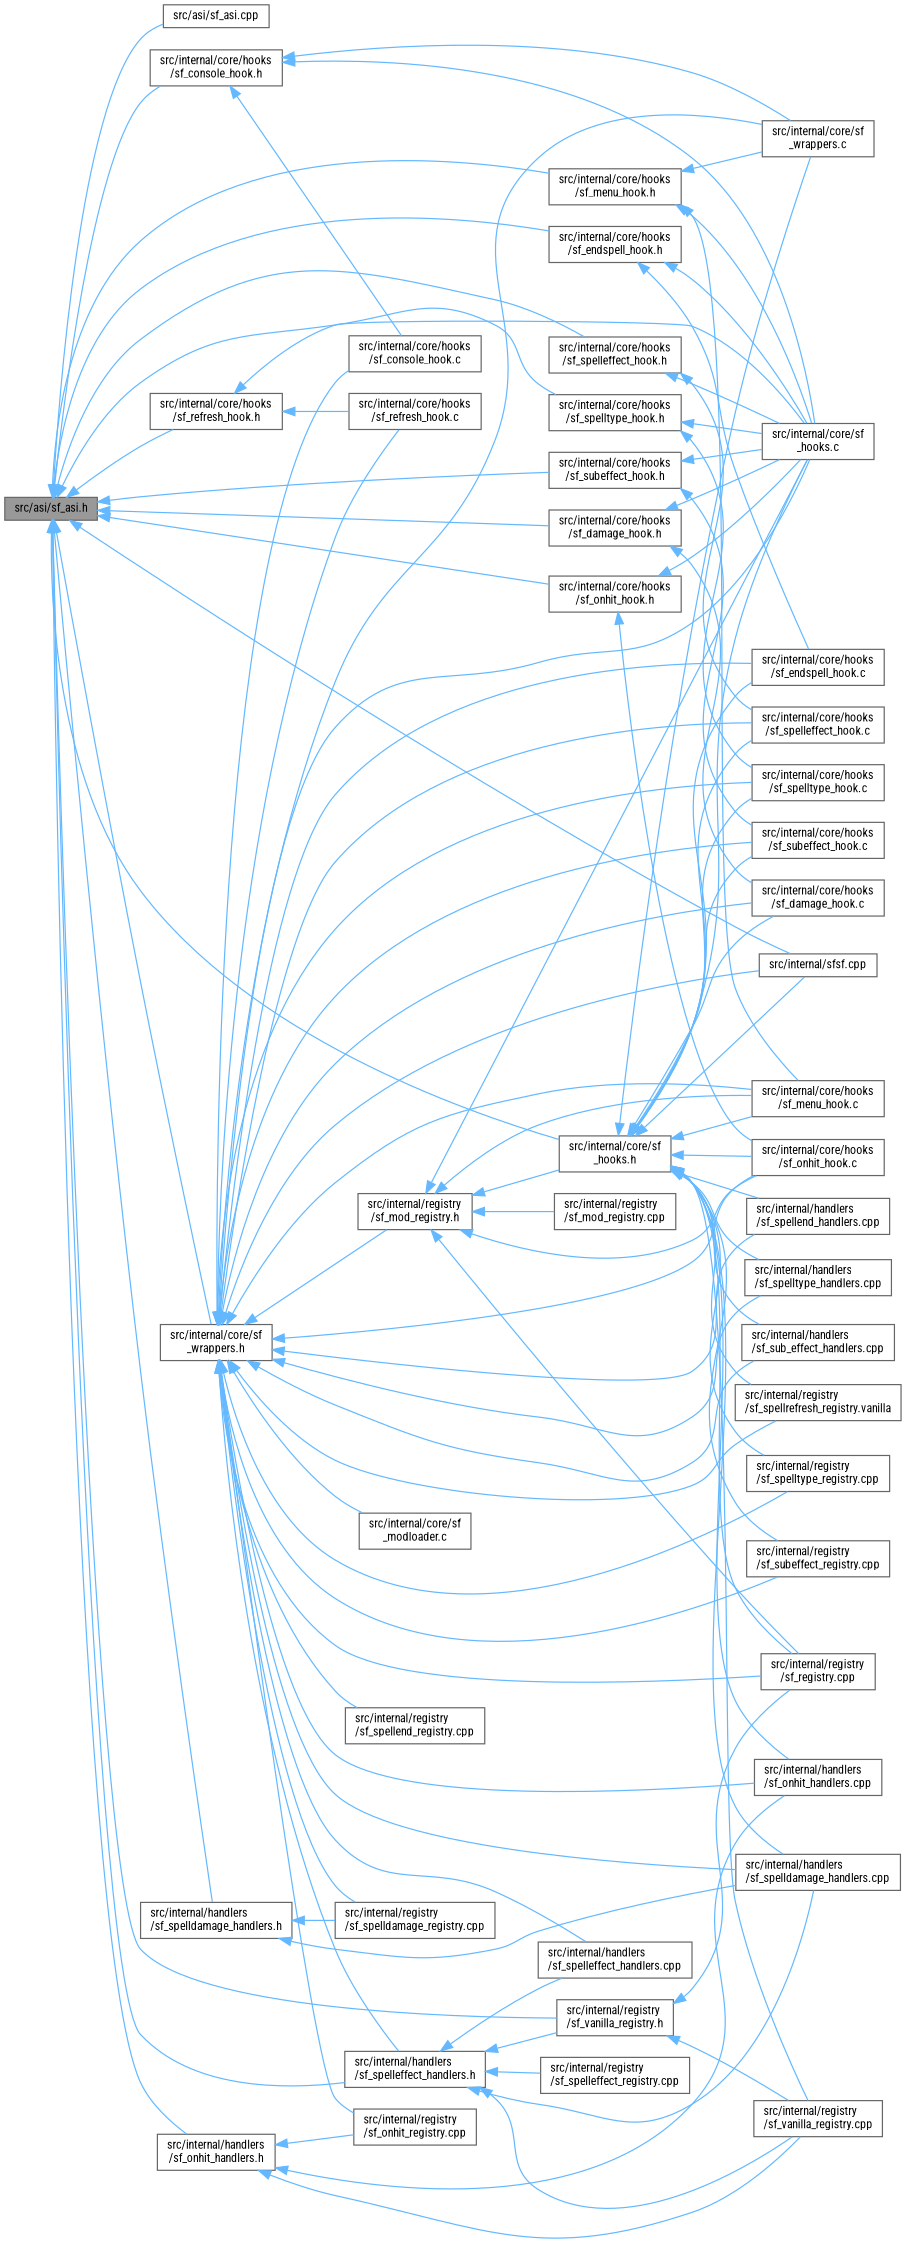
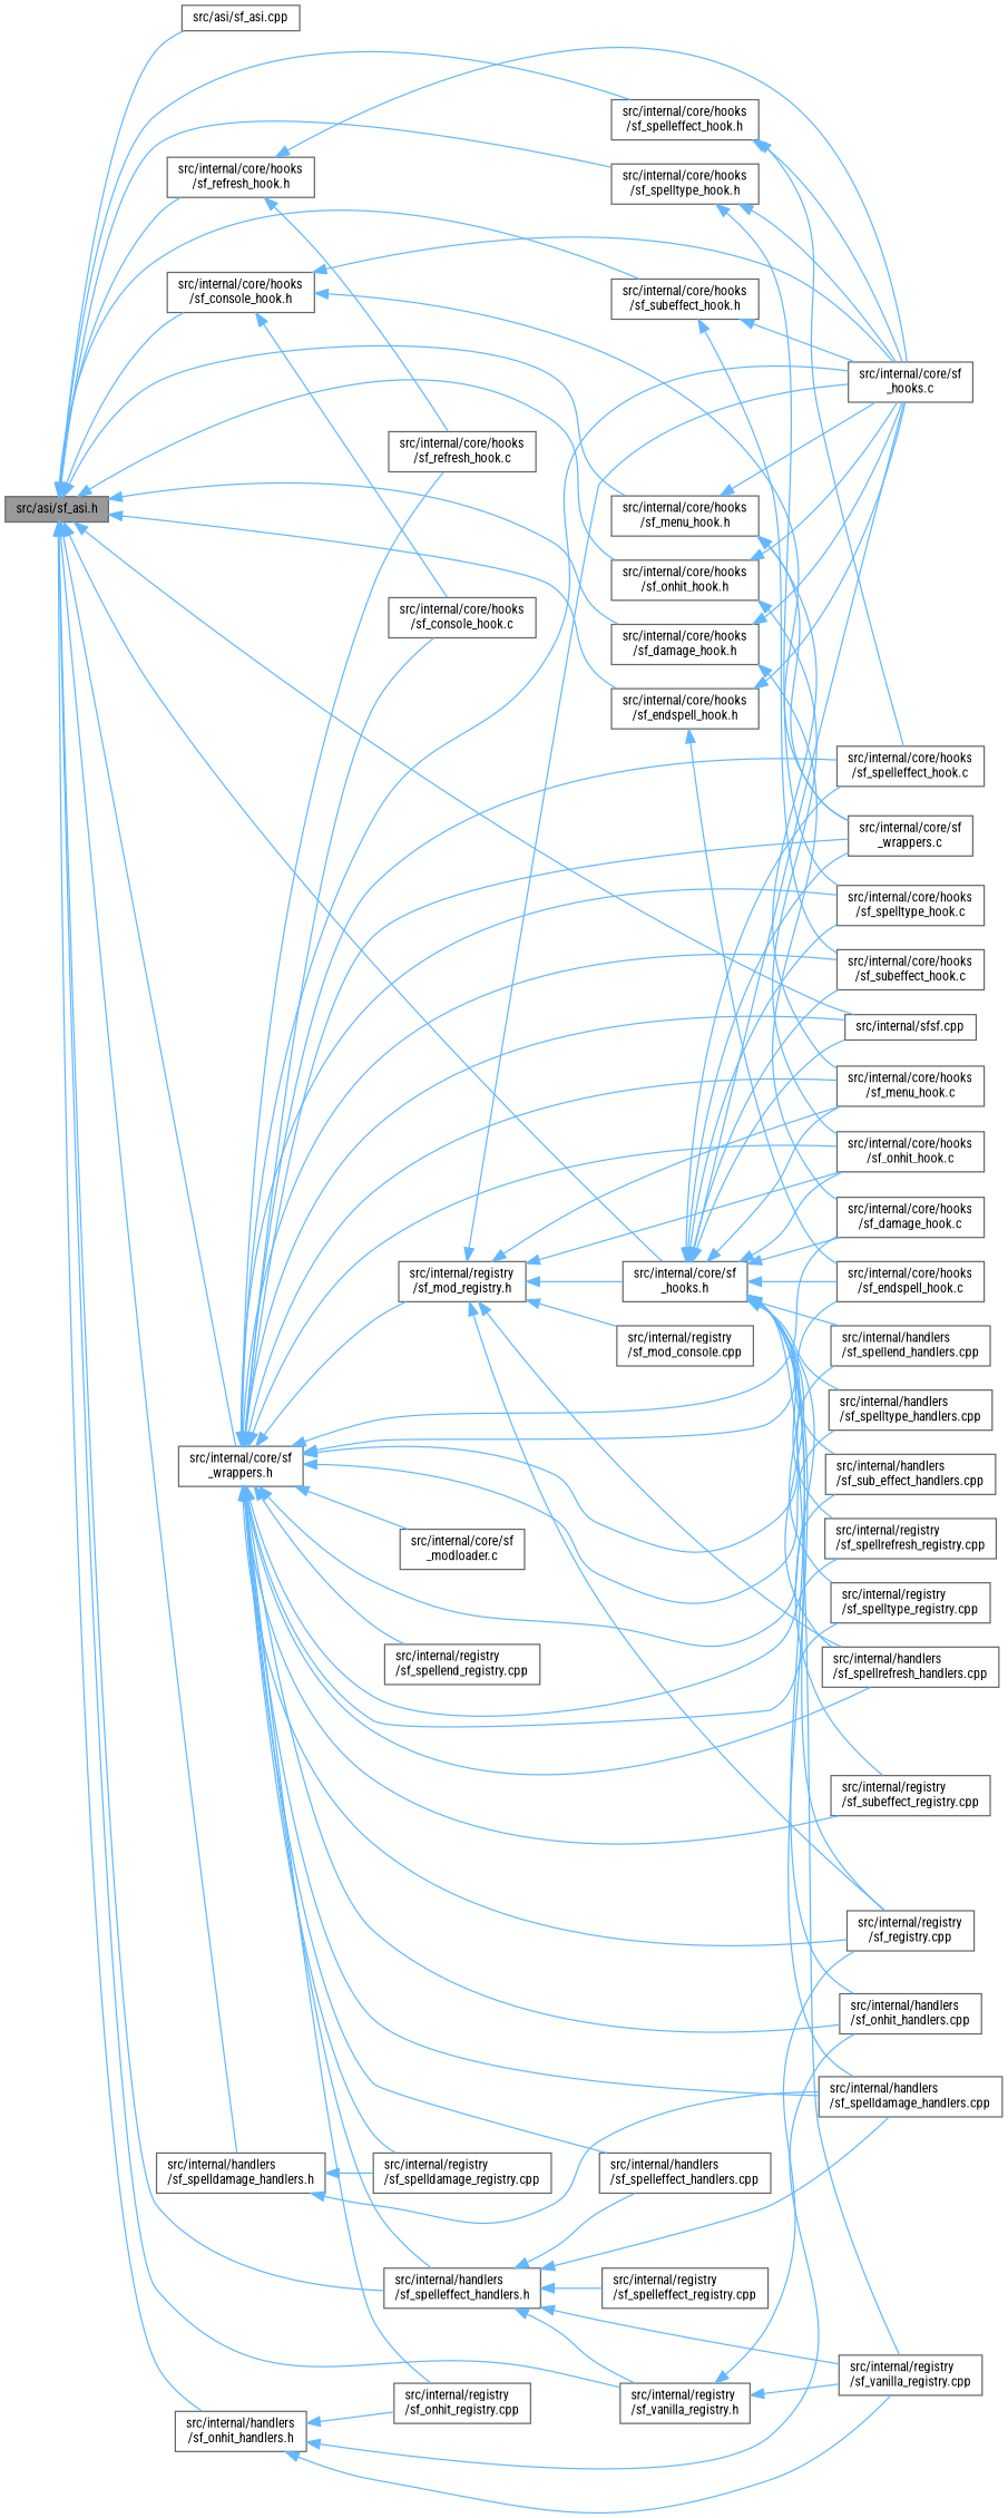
  digraph {
    fontname="Roboto Condensed"
    rankdir=LR
    node [color=grey40 fillcolor=white fontname="Roboto Condensed" fontsize=10 shape=box style=filled]
    edge [color=steelblue1 dir=back fontname="Roboto Condensed" fontsize=10 labelfontname=Helvetica labelfontsize=10 style=solid]
    n1 [color=gray40 fillcolor=grey60 fontcolor=black height=0.2 label="src/asi/sf_asi.h" width=0.4]
    n2 [height=0.2 label="src/asi/sf_asi.cpp" width=0.4]
    n3 [height=0.2 label="src/internal/core/hooks\l/sf_console_hook.h" width=0.4]
    n4 [height=0.2 label="src/internal/core/hooks\l/sf_damage_hook.h" width=0.4]
    n5 [height=0.2 label="src/internal/core/hooks\l/sf_endspell_hook.h" width=0.4]
    n6 [height=0.2 label="src/internal/core/hooks\l/sf_menu_hook.h" width=0.4]
    n7 [height=0.2 label="src/internal/core/hooks\l/sf_onhit_hook.h" width=0.4]
    n8 [height=0.2 label="src/internal/core/hooks\l/sf_refresh_hook.h" width=0.4]
    n9 [height=0.2 label="src/internal/core/hooks\l/sf_spelleffect_hook.h" width=0.4]
    n10 [height=0.2 label="src/internal/core/hooks\l/sf_spelltype_hook.h" width=0.4]
    n11 [height=0.2 label="src/internal/core/hooks\l/sf_subeffect_hook.h" width=0.4]
    n12 [height=0.2 label="src/internal/core/sf\l_hooks.h" width=0.4]
    n13 [height=0.2 label="src/internal/sfsf.cpp" width=0.4]
    n14 [height=0.2 label="src/internal/core/sf\l_wrappers.h" width=0.4]
    n15 [height=0.2 label="src/internal/handlers\l/sf_onhit_handlers.h" width=0.4]
    n16 [height=0.2 label="src/internal/handlers\l/sf_spelldamage_handlers.h" width=0.4]
    n17 [height=0.2 label="src/internal/handlers\l/sf_spelleffect_handlers.h" width=0.4]
    n18 [height=0.2 label="src/internal/registry\l/sf_vanilla_registry.h" width=0.4]
    n19 [height=0.2 label="src/internal/core/hooks\l/sf_console_hook.c" width=0.4]
    n20 [height=0.2 label="src/internal/core/sf\l_hooks.c" width=0.4]
    n21 [height=0.2 label="src/internal/core/sf\l_wrappers.c" width=0.4]
    n22 [height=0.2 label="src/internal/core/hooks\l/sf_damage_hook.c" width=0.4]
    n23 [height=0.2 label="src/internal/core/hooks\l/sf_endspell_hook.c" width=0.4]
    n24 [height=0.2 label="src/internal/core/hooks\l/sf_menu_hook.c" width=0.4]
    n25 [height=0.2 label="src/internal/core/hooks\l/sf_onhit_hook.c" width=0.4]
    n26 [height=0.2 label="src/internal/core/hooks\l/sf_refresh_hook.c" width=0.4]
    n27 [height=0.2 label="src/internal/core/hooks\l/sf_spelleffect_hook.c" width=0.4]
    n28 [height=0.2 label="src/internal/core/hooks\l/sf_spelltype_hook.c" width=0.4]
    n29 [height=0.2 label="src/internal/core/hooks\l/sf_subeffect_hook.c" width=0.4]
    n30 [height=0.2 label="src/internal/handlers\l/sf_onhit_handlers.cpp" width=0.4]
    n31 [height=0.2 label="src/internal/handlers\l/sf_spelldamage_handlers.cpp" width=0.4]
    n32 [height=0.2 label="src/internal/handlers\l/sf_spellend_handlers.cpp" width=0.4]
+   n33 [height=0.2 label="src/internal/handlers\l/sf_spellrefresh_handlers.cpp" width=0.4]
    n34 [height=0.2 label="src/internal/handlers\l/sf_spelltype_handlers.cpp" width=0.4]
    n35 [height=0.2 label="src/internal/handlers\l/sf_sub_effect_handlers.cpp" width=0.4]
    n36 [height=0.2 label="src/internal/registry\l/sf_registry.cpp" width=0.4]
-   n37 [height=0.2 label="src/internal/registry\l/sf_spellrefresh_registry.vanilla" width=0.4]
+   n37 [height=0.2 label="src/internal/registry\l/sf_spellrefresh_registry.cpp" width=0.4]
    n38 [height=0.2 label="src/internal/registry\l/sf_spelltype_registry.cpp" width=0.4]
    n39 [height=0.2 label="src/internal/registry\l/sf_subeffect_registry.cpp" width=0.4]
    n40 [height=0.2 label="src/internal/registry\l/sf_vanilla_registry.cpp" width=0.4]
    n41 [height=0.2 label="src/internal/registry\l/sf_mod_registry.h" width=0.4]
    n42 [height=0.2 label="src/internal/core/sf\l_modloader.c" width=0.4]
    n43 [height=0.2 label="src/internal/handlers\l/sf_spelleffect_handlers.cpp" width=0.4]
    n44 [height=0.2 label="src/internal/registry\l/sf_onhit_registry.cpp" width=0.4]
    n45 [height=0.2 label="src/internal/registry\l/sf_spelldamage_registry.cpp" width=0.4]
    n46 [height=0.2 label="src/internal/registry\l/sf_spellend_registry.cpp" width=0.4]
    n47 [height=0.2 label="src/internal/registry\l/sf_spelleffect_registry.cpp" width=0.4]
-   n48 [height=0.2 label="src/internal/registry\l/sf_mod_registry.cpp" width=0.4]
+   n48 [height=0.2 label="src/internal/registry\l/sf_mod_console.cpp" width=0.4]
    n1 -> n2
    n1 -> n3
    n1 -> n4
    n1 -> n5
    n1 -> n6
    n1 -> n7
    n1 -> n8
    n1 -> n9
    n1 -> n10
    n1 -> n11
    n1 -> n12
    n1 -> n13
    n1 -> n14
    n1 -> n15
    n1 -> n16
    n1 -> n17
    n1 -> n18
    n3 -> n19
    n3 -> n20
    n3 -> n21
    n4 -> n20
    n4 -> n22
    n5 -> n20
    n5 -> n23
    n6 -> n20
    n6 -> n21
    n6 -> n24
    n7 -> n20
    n7 -> n25
    n8 -> n20
    n8 -> n26
    n9 -> n20
    n9 -> n27
    n10 -> n20
    n10 -> n28
    n11 -> n20
    n11 -> n29
    n12 -> n13
    n12 -> n20
    n12 -> n21
    n12 -> n22
    n12 -> n23
    n12 -> n24
    n12 -> n25
    n12 -> n27
    n12 -> n28
    n12 -> n29
    n12 -> n30
    n12 -> n31
    n12 -> n32
+   n12 -> n33
    n12 -> n34
    n12 -> n35
    n12 -> n36
    n12 -> n37
    n12 -> n38
    n12 -> n39
    n12 -> n40
    n14 -> n13
    n14 -> n17
    n14 -> n19
    n14 -> n20
    n14 -> n21
    n14 -> n22
    n14 -> n23
    n14 -> n24
    n14 -> n25
    n14 -> n26
    n14 -> n27
    n14 -> n28
    n14 -> n29
    n14 -> n30
    n14 -> n31
    n14 -> n32
+   n14 -> n33
    n14 -> n34
    n14 -> n35
    n14 -> n36
    n14 -> n37
    n14 -> n38
    n14 -> n39
    n14 -> n41
    n14 -> n42
    n14 -> n43
    n14 -> n44
    n14 -> n45
    n14 -> n46
    n15 -> n30
    n15 -> n40
    n15 -> n44
    n16 -> n31
    n16 -> n45
    n17 -> n18
    n17 -> n31
    n17 -> n40
    n17 -> n43
    n17 -> n47
    n18 -> n36
    n18 -> n40
    n41 -> n12
    n41 -> n20
    n41 -> n24
    n41 -> n25
+   n41 -> n33
    n41 -> n36
    n41 -> n48
  }
